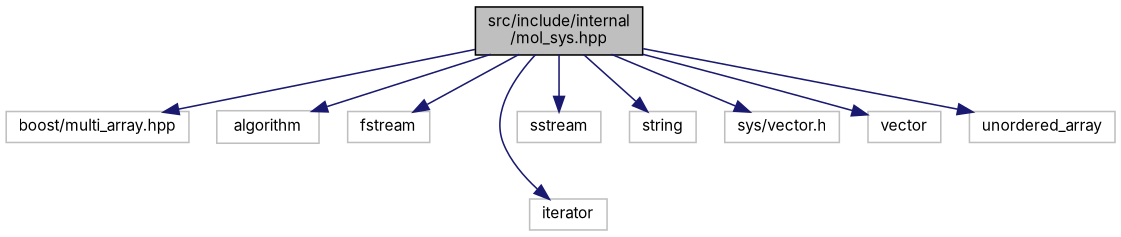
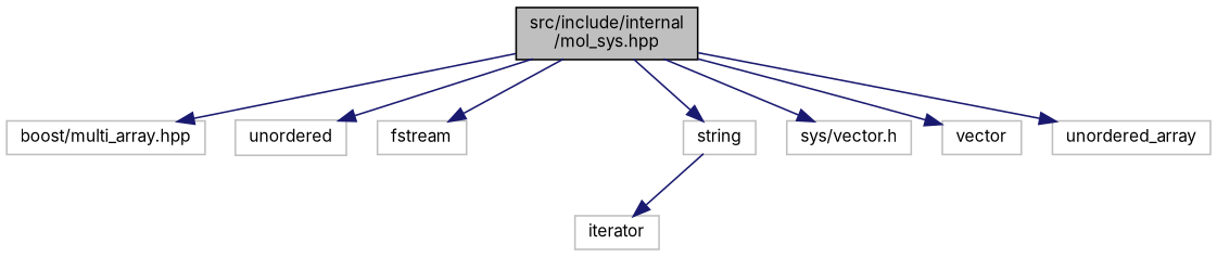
  digraph {
    fontname=Inter
    node [color=grey75 fillcolor=white fontname=Inter fontsize=10 shape=record style=filled]
    edge [color=midnightblue fontname=Inter fontsize=10 labelfontname=Helvetica labelfontsize=10 style=solid]
    n1 [color=black fillcolor=grey75 fontcolor=black height=0.2 label="src/include/internal\l/mol_sys.hpp" width=0.4]
    n2 [height=0.2 label="boost/multi_array.hpp" width=0.4]
-   n3 [height=0.2 label=algorithm width=0.4]
+   n3 [height=0.2 label=unordered width=0.4]
    n4 [height=0.2 label=fstream width=0.4]
    n5 [height=0.2 label=iterator width=0.4]
-   n6 [height=0.2 label=sstream width=0.4]
    n7 [height=0.2 label=string width=0.4]
    n8 [height=0.2 label="sys/vector.h" width=0.4]
    n9 [height=0.2 label=vector width=0.4]
    n10 [height=0.2 label=unordered_array width=0.4]
    n1 -> n2
    n1 -> n3
    n1 -> n4
-   n1 -> n5
-   n1 -> n6
+   n7 -> n5
    n1 -> n7
    n1 -> n8
    n1 -> n9
    n1 -> n10
  }
